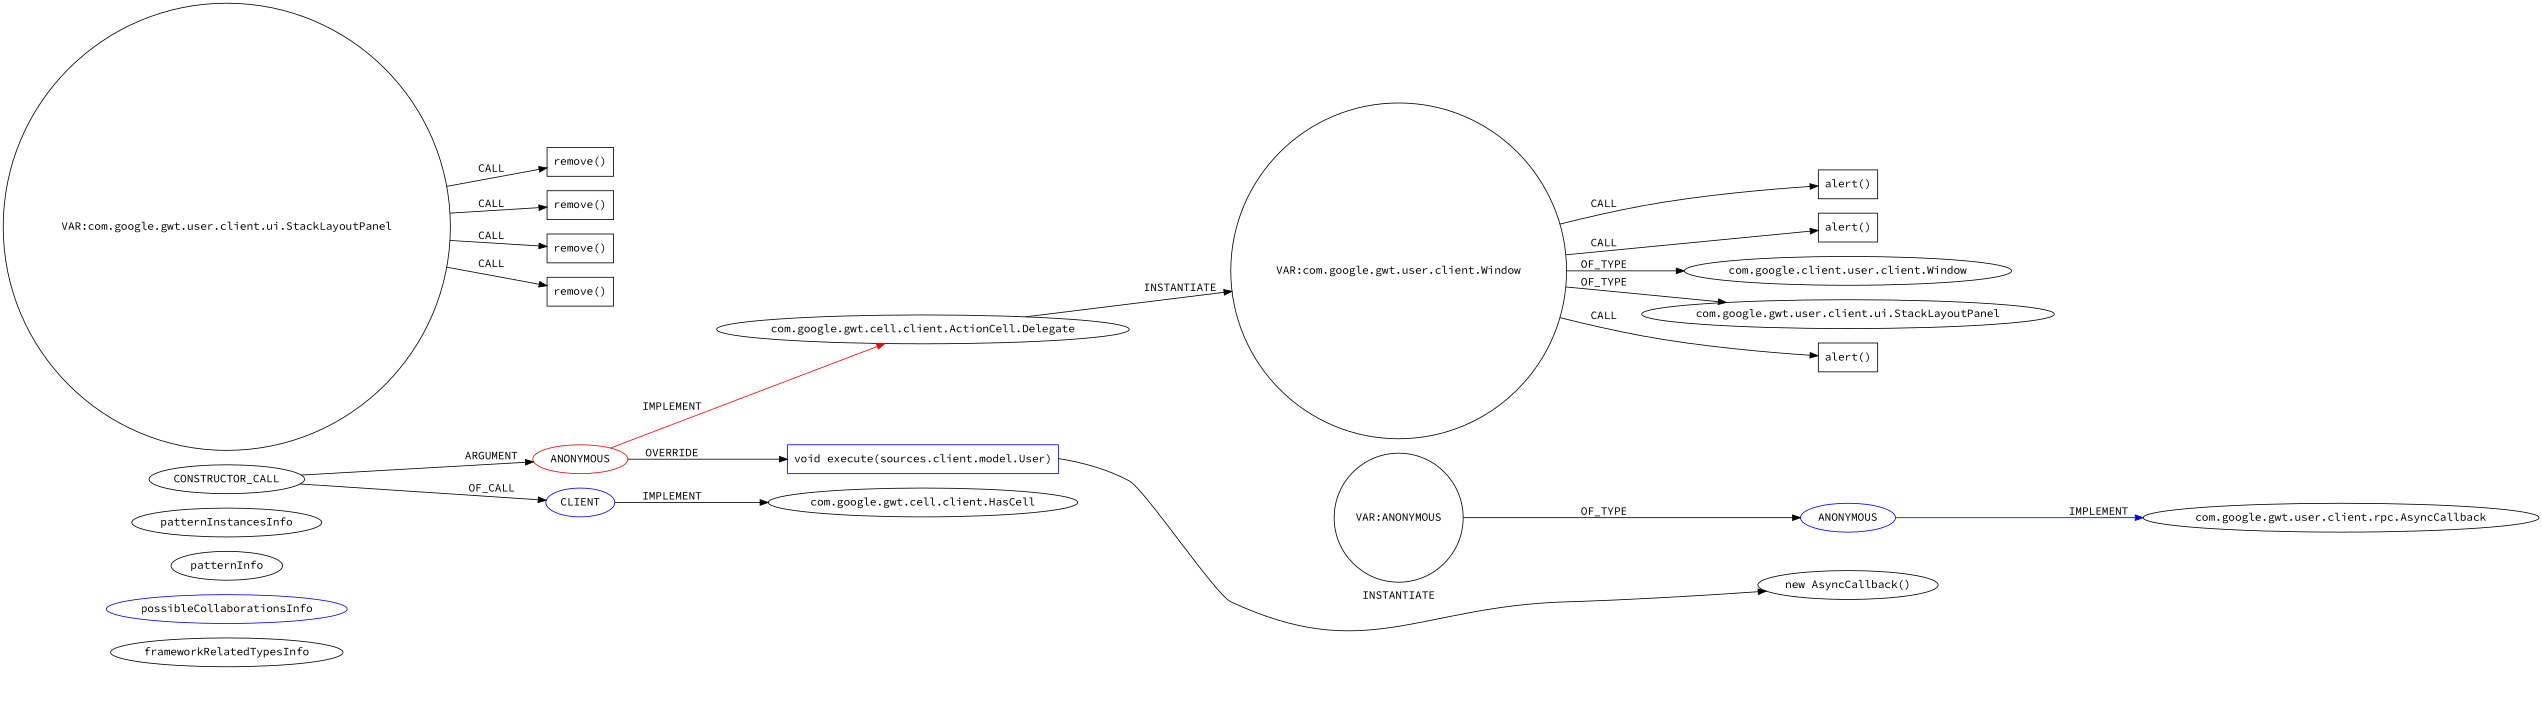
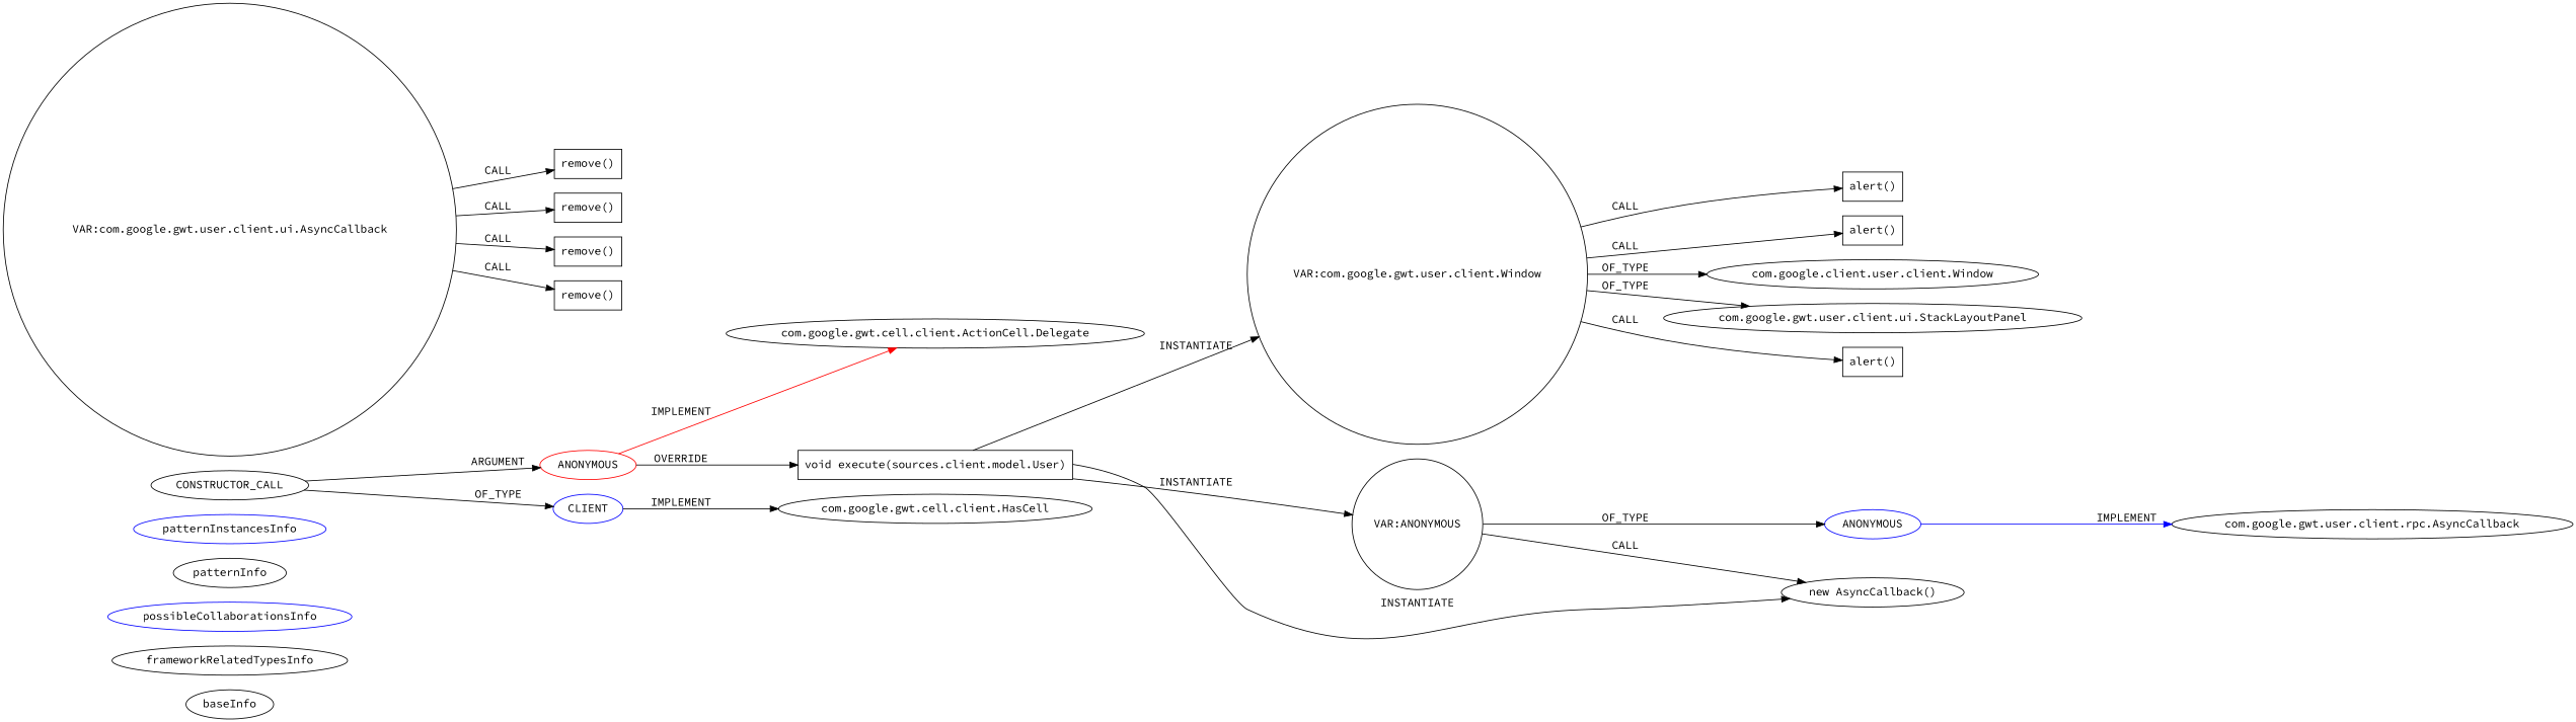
  digraph {
    fontname="Source Code Pro"
    rankdir=LR
    node [fontname="Source Code Pro" isFrameworkType=false vertexType=INSIDE_CALL]
    edge [fontname="Source Code Pro"]
+   baseInfo [category=pattern graphId=1212 isAnonymous=true possibleRelation=true isFrameworkType="" vertexType=""]
    frameworkRelatedTypesInfo [0="com.google.gwt.cell.client.ActionCell.Delegate" isFrameworkType="" vertexType=""]
    possibleCollaborationsInfo [0="1212~INSTANTIATION-OVERRIDING_METHOD_DECLARATION-~com.google.gwt.cell.client.ActionCell.Delegate ~com.google.gwt.user.client.rpc.AsyncCallback ~true~true" 1="1212~OUTSIDE_INSTANTIATION-~com.google.gwt.cell.client.ActionCell.Delegate ~com.google.gwt.cell.client.HasCell ~true~false" color=blue isFrameworkType="" vertexType=""]
    patternInfo [frequency=2.0 patternRootClient=0 isFrameworkType="" vertexType=""]
-   patternInstancesInfo [0="MainMain-ChatCafeine~/MainMain-ChatCafeine/ChatCafeine-master/ChatCafeine/src/sources/client/vue/administration/AdminPanel.java~com.google.gwt.user.client.ui.Widget creerListeUserPanel()~222" isFrameworkType="" vertexType=""]
+   patternInstancesInfo [0="MainMain-ChatCafeine~/MainMain-ChatCafeine/ChatCafeine-master/ChatCafeine/src/sources/client/vue/administration/AdminPanel.java~com.google.gwt.user.client.ui.Widget creerListeUserPanel()~222" color=blue isFrameworkType="" vertexType=""]
    n6 [label="com.google.gwt.user.client.ui.StackLayoutPanel" vertexType=FRAMEWORK_CLASS_TYPE]
-   n7 [label="VAR:com.google.gwt.user.client.ui.StackLayoutPanel" shape=circle vertexType=VARIABLE_EXPRESION]
+   n7 [label="VAR:com.google.gwt.user.client.ui.AsyncCallback" shape=circle vertexType=VARIABLE_EXPRESION]
    n8 [label="remove()" shape=box]
    n9 [label="remove()" shape=box]
    n10 [label="remove()" shape=box]
    n11 [label="remove()" shape=box]
-   n12 [label="void execute(sources.client.model.User)" shape=box vertexType=OVERRIDING_METHOD_DECLARATION color=blue]
+   n12 [label="void execute(sources.client.model.User)" shape=box vertexType=OVERRIDING_METHOD_DECLARATION]
    n13 [label="VAR:ANONYMOUS" shape=circle vertexType=VARIABLE_EXPRESION]
    n14 [label="VAR:com.google.gwt.user.client.Window" shape=circle vertexType=VARIABLE_EXPRESION]
    n15 [label="new AsyncCallback()" vertexType=CONSTRUCTOR_CALL]
    n16 [color=blue label=ANONYMOUS vertexType=REFERENCE_ANONYMOUS_DECLARATION]
    n17 [label="alert()" shape=box]
    n18 [label="alert()" shape=box]
    n19 [label="alert()" shape=box]
    n20 [label="com.google.client.user.client.Window" vertexType=FRAMEWORK_CLASS_TYPE]
    n21 [label="com.google.gwt.user.client.rpc.AsyncCallback" vertexType=FRAMEWORK_INTERFACE_TYPE]
    n22 [color=red label=ANONYMOUS vertexType=ROOT_ANONYMOUS_DECLARATION]
    n23 [label="com.google.gwt.cell.client.ActionCell.Delegate" vertexType=FRAMEWORK_INTERFACE_TYPE]
    n24 [label=CONSTRUCTOR_CALL vertexType=OUTSIDE_CONSTRUCTOR_CALL]
    n25 [color=blue label=CLIENT vertexType=REFERENCE_CLIENT_CLASS_DECLARATION]
    n26 [label="com.google.gwt.cell.client.HasCell" vertexType=FRAMEWORK_INTERFACE_TYPE]
    n7 -> n8 [label=CALL]
    n7 -> n9 [label=CALL]
    n7 -> n10 [label=CALL]
    n7 -> n11 [label=CALL]
-   n23 -> n14 [label=INSTANTIATE]
+   n12 -> n13 [label=INSTANTIATE]
+   n12 -> n14 [label=INSTANTIATE]
    n12 -> n15 [label=INSTANTIATE]
+   n13 -> n15 [label=CALL]
    n13 -> n16 [label=OF_TYPE]
    n14 -> n6 [label=OF_TYPE]
    n14 -> n17 [label=CALL]
    n14 -> n18 [label=CALL]
    n14 -> n19 [label=CALL]
    n14 -> n20 [label=OF_TYPE]
    n16 -> n21 [color=blue label=IMPLEMENT]
    n22 -> n12 [label=OVERRIDE]
    n22 -> n23 [color=red label=IMPLEMENT]
    n24 -> n22 [label=ARGUMENT]
-   n24 -> n25 [label=OF_CALL]
+   n24 -> n25 [label=OF_TYPE]
    n25 -> n26 [color=black label=IMPLEMENT]
  }
